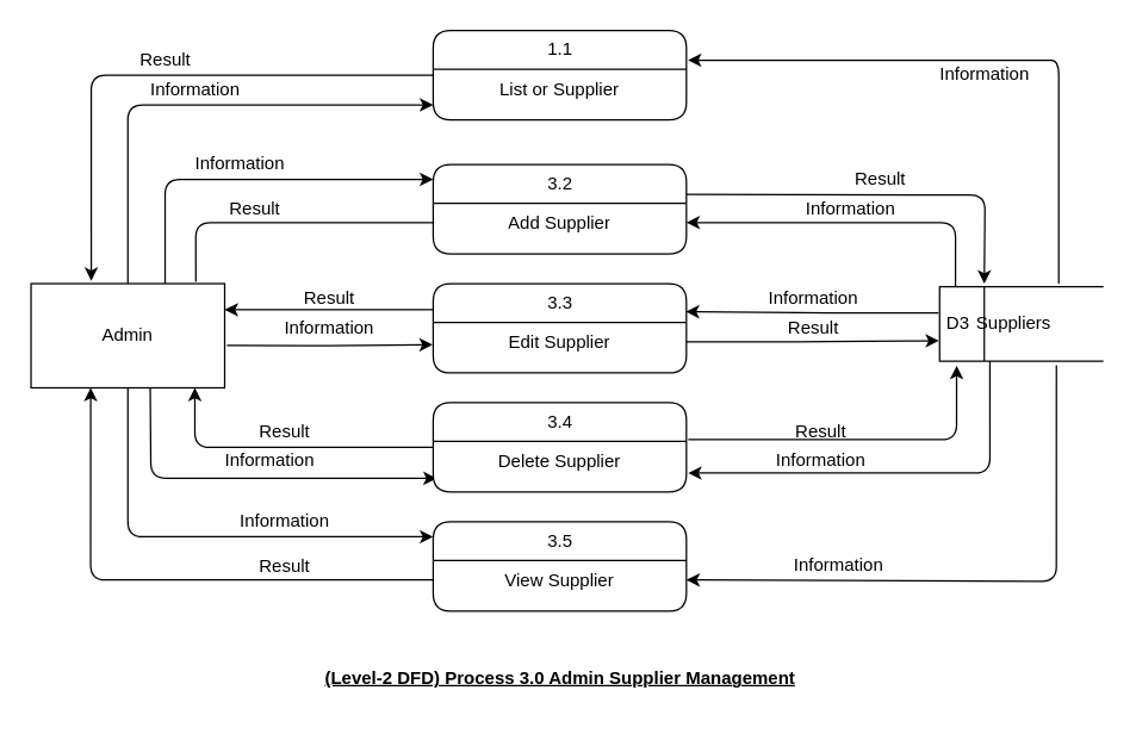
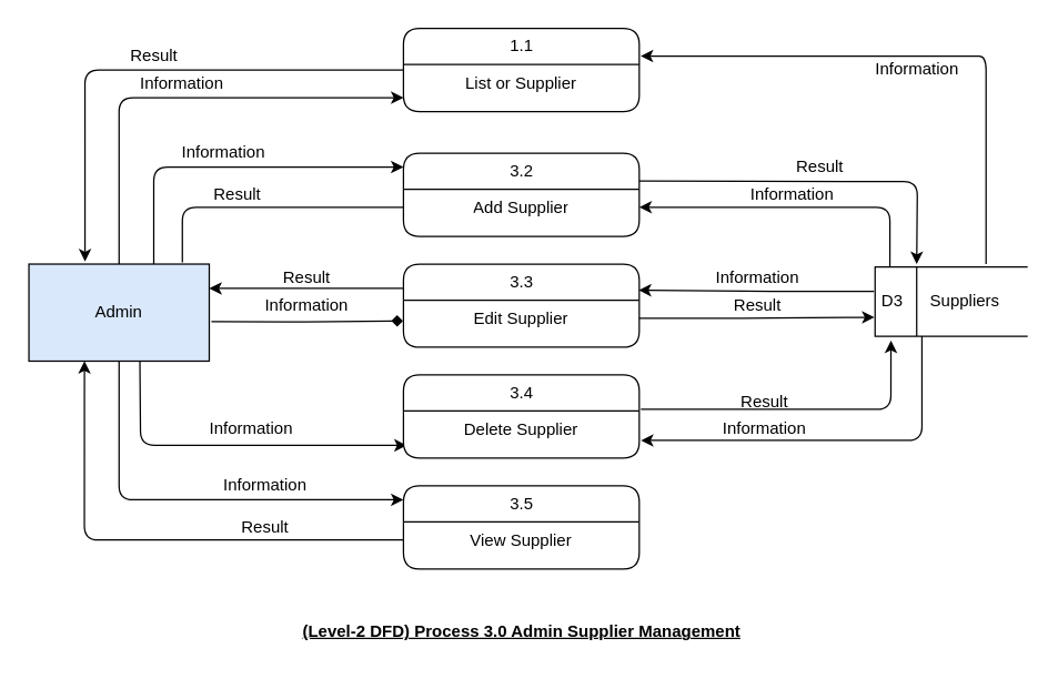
  <mxCell id="0" />
  <mxCell id="1" parent="0" />
- <mxCell id="2" value="Information" style="edgeStyle=orthogonalEdgeStyle;rounded=0;sketch=0;orthogonalLoop=1;jettySize=auto;entryX=-0.002;entryY=0.577;entryDx=0;entryDy=0;exitX=1.012;exitY=0.594;exitDx=0;exitDy=0;exitPerimeter=0;entryPerimeter=0;labelBackgroundColor=none;verticalAlign=middle;html=1;horizontal=1;labelPosition=center;verticalLabelPosition=middle;align=center;spacingLeft=0;jumpStyle=none;shadow=0;startSize=2;fontColor=#000000;fontSize=12;fontFamily=Helvetica;" parent="1" source="11" target="17" edge="1"><mxGeometry x="-0.004" y="11" relative="1" as="geometry"><mxPoint as="offset" /></mxGeometry></mxCell>
+ <mxCell id="2" value="Information" style="edgeStyle=orthogonalEdgeStyle;rounded=0;sketch=0;orthogonalLoop=1;jettySize=auto;entryX=-0.002;entryY=0.577;entryDx=0;entryDy=0;exitX=1.012;exitY=0.594;exitDx=0;exitDy=0;exitPerimeter=0;entryPerimeter=0;labelBackgroundColor=none;verticalAlign=middle;html=1;horizontal=1;labelPosition=center;verticalLabelPosition=middle;align=center;spacingLeft=0;jumpStyle=none;shadow=0;startSize=2;fontColor=#000000;fontSize=12;fontFamily=Helvetica;endArrow=diamond;" parent="1" source="11" target="17" edge="1"><mxGeometry x="-0.004" y="11" relative="1" as="geometry"><mxPoint as="offset" /></mxGeometry></mxCell>
  <mxCell id="3" value="Result" style="edgeStyle=orthogonalEdgeStyle;rounded=1;sketch=0;orthogonalLoop=1;jettySize=auto;html=1;entryX=0.311;entryY=-0.027;entryDx=0;entryDy=0;entryPerimeter=0;labelBackgroundColor=none;fontColor=#000000;fontSize=12;fontFamily=Helvetica;" parent="1" source="4" target="11" edge="1"><mxGeometry x="-0.021" y="-10" relative="1" as="geometry"><mxPoint as="offset" /></mxGeometry></mxCell>
  <mxCell id="4" value="1.1" style="swimlane;html=1;fontStyle=0;childLayout=stackLayout;horizontal=1;startSize=26;horizontalStack=0;resizeParent=1;resizeLast=0;collapsible=1;marginBottom=0;swimlaneFillColor=#ffffff;align=center;rounded=1;shadow=0;comic=0;labelBackgroundColor=none;strokeWidth=1;fontFamily=Helvetica;fontSize=12;fontColor=#000000;" parent="1" vertex="1"><mxGeometry x="290" y="20" width="170" height="60" as="geometry" /></mxCell>
  <mxCell id="5" value="&lt;font style=&quot;font-size: 12px;&quot;&gt;&lt;span style=&quot;font-size: 12px;&quot;&gt;List or Supplier&lt;/span&gt;&lt;/font&gt;" style="text;html=1;strokeColor=none;fillColor=none;spacingLeft=4;spacingRight=4;whiteSpace=wrap;overflow=hidden;rotatable=0;points=[[0,0.5],[1,0.5]];portConstraint=eastwest;fontColor=#000000;align=center;fontSize=12;fontFamily=Helvetica;" parent="4" vertex="1"><mxGeometry y="26" width="170" height="26" as="geometry" /></mxCell>
  <mxCell id="6" value="&lt;p class=&quot;MsoNormal&quot; style=&quot;font-size: 12px&quot;&gt;&lt;font style=&quot;font-size: 12px&quot;&gt;&lt;span style=&quot;font-size: 12px&quot;&gt;&lt;b style=&quot;font-size: 12px&quot;&gt;&lt;u style=&quot;font-size: 12px&quot;&gt;(Level-2 DFD) Process 3.0 Admin Supplier Management&lt;/u&gt;&lt;/b&gt;&lt;/span&gt;&lt;/font&gt;&lt;br style=&quot;font-size: 12px&quot;&gt;&lt;/p&gt;" style="text;html=1;align=center;verticalAlign=middle;resizable=0;points=[];autosize=1;strokeColor=none;fontColor=#000000;fontSize=12;fontFamily=Helvetica;" parent="1" vertex="1"><mxGeometry x="210" y="435" width="330" height="40" as="geometry" /></mxCell>
  <mxCell id="7" value="Information" style="edgeStyle=orthogonalEdgeStyle;curved=0;rounded=1;sketch=0;orthogonalLoop=1;jettySize=auto;html=1;entryX=0.014;entryY=0.951;entryDx=0;entryDy=0;entryPerimeter=0;labelBackgroundColor=none;fontColor=#000000;fontSize=12;fontFamily=Helvetica;" parent="1" target="20" edge="1"><mxGeometry x="0.112" y="12" relative="1" as="geometry"><mxPoint x="100" y="260" as="sourcePoint" /><mxPoint as="offset" /></mxGeometry></mxCell>
  <mxCell id="8" value="Information" style="edgeStyle=orthogonalEdgeStyle;curved=0;rounded=1;sketch=0;orthogonalLoop=1;jettySize=auto;html=1;labelBackgroundColor=none;fontColor=#000000;fontSize=12;fontFamily=Helvetica;" parent="1" source="11" edge="1"><mxGeometry x="0.344" y="10" relative="1" as="geometry"><mxPoint x="290" y="360" as="targetPoint" /><Array as="points"><mxPoint x="85" y="360" /><mxPoint x="290" y="360" /></Array><mxPoint as="offset" /></mxGeometry></mxCell>
  <mxCell id="9" value="Information" style="edgeStyle=orthogonalEdgeStyle;rounded=1;sketch=0;orthogonalLoop=1;jettySize=auto;html=1;labelBackgroundColor=none;fontColor=#000000;fontSize=12;fontFamily=Helvetica;" parent="1" edge="1"><mxGeometry x="0.015" y="10" relative="1" as="geometry"><mxPoint x="290" y="70" as="targetPoint" /><Array as="points"><mxPoint x="85" y="70" /><mxPoint x="290" y="70" /></Array><mxPoint x="85" y="190" as="sourcePoint" /><mxPoint as="offset" /></mxGeometry></mxCell>
  <mxCell id="10" value="Information" style="edgeStyle=orthogonalEdgeStyle;jumpStyle=none;orthogonalLoop=1;jettySize=auto;html=1;entryX=0;entryY=0.167;entryDx=0;entryDy=0;entryPerimeter=0;shadow=0;labelBackgroundColor=none;rounded=1;fontColor=#000000;fontSize=12;fontFamily=Helvetica;" parent="1" source="11" target="13" edge="1"><mxGeometry x="-0.04" y="10" relative="1" as="geometry"><Array as="points"><mxPoint x="110" y="120" /></Array><mxPoint as="offset" /></mxGeometry></mxCell>
- <mxCell id="11" value="&lt;font style=&quot;font-size: 12px;&quot;&gt;Admin&lt;/font&gt;" style="rounded=0;whiteSpace=wrap;html=1;fontColor=#000000;fontSize=12;fontFamily=Helvetica;" parent="1" vertex="1"><mxGeometry x="20" y="190" width="130" height="70" as="geometry" /></mxCell>
+ <mxCell id="11" value="&lt;font style=&quot;font-size: 12px;&quot;&gt;Admin&lt;/font&gt;" style="rounded=0;whiteSpace=wrap;html=1;fontColor=#000000;fontSize=12;fontFamily=Helvetica;fillColor=#dae8fc;" parent="1" vertex="1"><mxGeometry x="20" y="190" width="130" height="70" as="geometry" /></mxCell>
  <mxCell id="12" value="Result" style="edgeStyle=orthogonalEdgeStyle;curved=0;rounded=1;sketch=0;orthogonalLoop=1;jettySize=auto;html=1;labelBackgroundColor=none;fontColor=#000000;fontSize=12;fontFamily=Helvetica;" parent="1" edge="1"><mxGeometry y="10" relative="1" as="geometry"><mxPoint x="460" y="130" as="sourcePoint" /><mxPoint x="660" y="190" as="targetPoint" /><mxPoint as="offset" /></mxGeometry></mxCell>
  <mxCell id="13" value="3.2" style="swimlane;html=1;fontStyle=0;childLayout=stackLayout;horizontal=1;startSize=26;horizontalStack=0;resizeParent=1;resizeLast=0;collapsible=1;marginBottom=0;swimlaneFillColor=#ffffff;align=center;rounded=1;shadow=0;comic=0;labelBackgroundColor=none;strokeWidth=1;fontFamily=Helvetica;fontSize=12;fontColor=#000000;" parent="1" vertex="1"><mxGeometry x="290" y="110" width="170" height="60" as="geometry" /></mxCell>
  <mxCell id="14" value="&lt;span id=&quot;docs-internal-guid-f91e8f93-7fff-7fc4-d953-1c8a1edfba7c&quot; style=&quot;font-size: 12px;&quot;&gt;&lt;span style=&quot;font-size: 12px; background-color: transparent; vertical-align: baseline;&quot;&gt;Add&amp;nbsp;&lt;/span&gt;&lt;/span&gt;&lt;span style=&quot;font-size: 12px;&quot;&gt;Supplier&lt;/span&gt;" style="text;html=1;strokeColor=none;fillColor=none;spacingLeft=4;spacingRight=4;whiteSpace=wrap;overflow=hidden;rotatable=0;points=[[0,0.5],[1,0.5]];portConstraint=eastwest;fontColor=#000000;align=center;fontSize=12;fontFamily=Helvetica;" parent="13" vertex="1"><mxGeometry y="26" width="170" height="26" as="geometry" /></mxCell>
  <mxCell id="15" value="Result" style="edgeStyle=orthogonalEdgeStyle;curved=0;rounded=1;sketch=0;orthogonalLoop=1;jettySize=auto;html=1;entryX=1;entryY=0.25;entryDx=0;entryDy=0;exitX=0;exitY=0.292;exitDx=0;exitDy=0;exitPerimeter=0;labelBackgroundColor=none;fontColor=#000000;fontSize=12;fontFamily=Helvetica;" parent="1" source="16" target="11" edge="1"><mxGeometry y="-8" relative="1" as="geometry"><mxPoint x="153" y="215" as="targetPoint" /><mxPoint as="offset" /></mxGeometry></mxCell>
  <mxCell id="16" value="3.3" style="swimlane;html=1;fontStyle=0;childLayout=stackLayout;horizontal=1;startSize=26;horizontalStack=0;resizeParent=1;resizeLast=0;collapsible=1;marginBottom=0;swimlaneFillColor=#ffffff;align=center;rounded=1;shadow=0;comic=0;labelBackgroundColor=none;strokeWidth=1;fontFamily=Helvetica;fontSize=12;fontColor=#000000;" parent="1" vertex="1"><mxGeometry x="290" y="190" width="170" height="60" as="geometry" /></mxCell>
  <mxCell id="17" value="&lt;span id=&quot;docs-internal-guid-7f49682c-7fff-a4d6-9a9d-0c810e85ffbc&quot; style=&quot;font-size: 12px;&quot;&gt;&lt;span style=&quot;font-size: 12px; background-color: transparent; vertical-align: baseline;&quot;&gt;Edit&amp;nbsp;&lt;/span&gt;&lt;/span&gt;&lt;span style=&quot;font-size: 12px;&quot;&gt;Supplier&lt;/span&gt;" style="text;html=1;strokeColor=none;fillColor=none;spacingLeft=4;spacingRight=4;whiteSpace=wrap;overflow=hidden;rotatable=0;points=[[0,0.5],[1,0.5]];portConstraint=eastwest;fontColor=#000000;align=center;fontSize=12;fontFamily=Helvetica;" parent="16" vertex="1"><mxGeometry y="26" width="170" height="26" as="geometry" /></mxCell>
- <mxCell id="18" value="Result" style="edgeStyle=orthogonalEdgeStyle;curved=0;rounded=1;sketch=0;orthogonalLoop=1;jettySize=auto;html=1;entryX=0.846;entryY=1;entryDx=0;entryDy=0;entryPerimeter=0;labelBackgroundColor=none;fontColor=#000000;fontSize=12;fontFamily=Helvetica;" parent="1" source="19" target="11" edge="1"><mxGeometry y="-10" relative="1" as="geometry"><mxPoint as="offset" /></mxGeometry></mxCell>
  <mxCell id="19" value="3.4" style="swimlane;html=1;fontStyle=0;childLayout=stackLayout;horizontal=1;startSize=26;horizontalStack=0;resizeParent=1;resizeLast=0;collapsible=1;marginBottom=0;swimlaneFillColor=#ffffff;align=center;rounded=1;shadow=0;comic=0;labelBackgroundColor=none;strokeWidth=1;fontFamily=Helvetica;fontSize=12;fontColor=#000000;" parent="1" vertex="1"><mxGeometry x="290" y="270" width="170" height="60" as="geometry" /></mxCell>
  <mxCell id="20" value="&lt;span id=&quot;docs-internal-guid-ec00c497-7fff-d599-0a47-b24389822d92&quot; style=&quot;font-size: 12px;&quot;&gt;&lt;span style=&quot;font-size: 12px; background-color: transparent; vertical-align: baseline;&quot;&gt;Delete&amp;nbsp;&lt;/span&gt;&lt;/span&gt;&lt;span style=&quot;font-size: 12px;&quot;&gt;Supplier&lt;/span&gt;" style="text;html=1;strokeColor=none;fillColor=none;spacingLeft=4;spacingRight=4;whiteSpace=wrap;overflow=hidden;rotatable=0;points=[[0,0.5],[1,0.5]];portConstraint=eastwest;fontColor=#000000;align=center;fontSize=12;fontFamily=Helvetica;" parent="19" vertex="1"><mxGeometry y="26" width="170" height="26" as="geometry" /></mxCell>
  <mxCell id="21" value="3.5" style="swimlane;html=1;fontStyle=0;childLayout=stackLayout;horizontal=1;startSize=26;horizontalStack=0;resizeParent=1;resizeLast=0;collapsible=1;marginBottom=0;swimlaneFillColor=#ffffff;align=center;rounded=1;shadow=0;comic=0;labelBackgroundColor=none;strokeWidth=1;fontFamily=Helvetica;fontSize=12;fontColor=#000000;" parent="1" vertex="1"><mxGeometry x="290" y="350" width="170" height="60" as="geometry" /></mxCell>
  <mxCell id="22" value="&lt;span id=&quot;docs-internal-guid-54e838d1-7fff-f729-35b7-6f94d2176117&quot; style=&quot;font-size: 12px;&quot;&gt;&lt;span style=&quot;font-size: 12px; background-color: transparent; vertical-align: baseline;&quot;&gt;View&amp;nbsp;&lt;/span&gt;&lt;/span&gt;&lt;span style=&quot;font-size: 12px;&quot;&gt;Supplier&lt;/span&gt;" style="text;html=1;strokeColor=none;fillColor=none;spacingLeft=4;spacingRight=4;whiteSpace=wrap;overflow=hidden;rotatable=0;points=[[0,0.5],[1,0.5]];portConstraint=eastwest;fontColor=#000000;align=center;fontSize=12;fontFamily=Helvetica;" parent="21" vertex="1"><mxGeometry y="26" width="170" height="26" as="geometry" /></mxCell>
  <mxCell id="23" value="&#10;&#10;&lt;span style=&quot;font-size: 12px; font-style: normal; font-weight: 400; letter-spacing: normal; text-align: center; text-indent: 0px; text-transform: none; word-spacing: 0px; display: inline; float: none;&quot;&gt;Information&lt;/span&gt;&#10;&#10;" style="edgeStyle=orthogonalEdgeStyle;curved=0;rounded=1;sketch=0;orthogonalLoop=1;jettySize=auto;html=1;entryX=1;entryY=0.5;entryDx=0;entryDy=0;exitX=0.097;exitY=0;exitDx=0;exitDy=0;exitPerimeter=0;labelBackgroundColor=none;fontColor=#000000;fontSize=12;fontFamily=Helvetica;" parent="1" source="27" target="14" edge="1"><mxGeometry x="0.017" y="-9" relative="1" as="geometry"><mxPoint x="640" y="180" as="sourcePoint" /><mxPoint as="offset" /></mxGeometry></mxCell>
  <mxCell id="24" value="&#10;&#10;&lt;span style=&quot;font-size: 12px; font-style: normal; font-weight: 400; letter-spacing: normal; text-align: center; text-indent: 0px; text-transform: none; word-spacing: 0px; display: inline; float: none;&quot;&gt;Information&lt;/span&gt;&#10;&#10;" style="edgeStyle=orthogonalEdgeStyle;curved=0;rounded=1;sketch=0;orthogonalLoop=1;jettySize=auto;html=1;entryX=0.998;entryY=0.313;entryDx=0;entryDy=0;entryPerimeter=0;exitX=-0.007;exitY=0.352;exitDx=0;exitDy=0;exitPerimeter=0;labelBackgroundColor=none;fontColor=#000000;fontSize=12;fontFamily=Helvetica;" parent="1" source="27" target="16" edge="1"><mxGeometry x="-0.002" y="-9" relative="1" as="geometry"><mxPoint as="offset" /></mxGeometry></mxCell>
  <mxCell id="25" value="&#10;&#10;&lt;span style=&quot;font-size: 12px; font-style: normal; font-weight: 400; letter-spacing: normal; text-align: center; text-indent: 0px; text-transform: none; word-spacing: 0px; display: inline; float: none;&quot;&gt;Information&lt;/span&gt;&#10;&#10;" style="edgeStyle=orthogonalEdgeStyle;curved=0;rounded=1;sketch=0;orthogonalLoop=1;jettySize=auto;html=1;entryX=1.007;entryY=0.815;entryDx=0;entryDy=0;entryPerimeter=0;exitX=0.307;exitY=0.993;exitDx=0;exitDy=0;exitPerimeter=0;labelBackgroundColor=none;fontColor=#000000;fontSize=12;fontFamily=Helvetica;" parent="1" source="27" target="20" edge="1"><mxGeometry x="0.361" y="-8" relative="1" as="geometry"><mxPoint as="offset" /></mxGeometry></mxCell>
- <mxCell id="26" value="&#10;&#10;&lt;span style=&quot;font-size: 12px; font-style: normal; font-weight: 400; letter-spacing: normal; text-align: center; text-indent: 0px; text-transform: none; word-spacing: 0px; display: inline; float: none;&quot;&gt;Information&lt;/span&gt;&#10;&#10;" style="edgeStyle=orthogonalEdgeStyle;curved=0;rounded=1;sketch=0;orthogonalLoop=1;jettySize=auto;html=1;exitX=0.713;exitY=1.057;exitDx=0;exitDy=0;exitPerimeter=0;labelBackgroundColor=none;entryX=1;entryY=0.5;entryDx=0;entryDy=0;fontColor=#000000;fontSize=12;fontFamily=Helvetica;" parent="1" source="27" target="22" edge="1"><mxGeometry x="0.482" y="-10" relative="1" as="geometry"><mxPoint x="463" y="390" as="targetPoint" /><Array as="points"><mxPoint x="708" y="390" /><mxPoint x="460" y="390" /></Array><mxPoint as="offset" /></mxGeometry></mxCell>
  <mxCell id="27" value="D3" style="html=1;dashed=0;whitespace=wrap;shape=mxgraph.dfd.dataStoreID;align=left;spacingLeft=3;points=[[0,0],[0.5,0],[1,0],[0,0.5],[1,0.5],[0,1],[0.5,1],[1,1]];fontColor=#000000;fontSize=12;fontFamily=Helvetica;" parent="1" vertex="1"><mxGeometry x="630" y="192" width="110" height="50" as="geometry" /></mxCell>
  <mxCell id="28" value="&#10;&#10;&lt;span style=&quot;font-size: 12px; font-style: normal; font-weight: 400; letter-spacing: normal; text-align: center; text-indent: 0px; text-transform: none; word-spacing: 0px; display: inline; float: none;&quot;&gt;Information&lt;/span&gt;&#10;&#10;" style="edgeStyle=orthogonalEdgeStyle;curved=0;rounded=1;sketch=0;orthogonalLoop=1;jettySize=auto;html=1;labelBackgroundColor=none;fontColor=#000000;fontSize=12;fontFamily=Helvetica;" parent="1" edge="1"><mxGeometry x="0.003" y="10" relative="1" as="geometry"><mxPoint x="710" y="190" as="sourcePoint" /><mxPoint x="461" y="40" as="targetPoint" /><Array as="points"><mxPoint x="700" y="40" /><mxPoint x="460" y="40" /></Array><mxPoint as="offset" /></mxGeometry></mxCell>
- <mxCell id="29" value="Suppliers" style="text;html=1;strokeColor=none;fillColor=none;align=center;verticalAlign=middle;whiteSpace=wrap;rounded=0;fontColor=#000000;fontSize=12;fontFamily=Helvetica;" parent="1" vertex="1"><mxGeometry x="655" y="207" width="50" height="20" as="geometry" /></mxCell>
+ <mxCell id="29" value="Suppliers" style="text;html=1;strokeColor=none;fillColor=none;align=center;verticalAlign=middle;whiteSpace=wrap;rounded=0;fontColor=#000000;fontSize=12;fontFamily=Helvetica;" parent="1" vertex="1"><mxGeometry x="670" y="207" width="50" height="20" as="geometry" /></mxCell>
  <mxCell id="30" value="Result" style="edgeStyle=orthogonalEdgeStyle;curved=0;rounded=1;sketch=0;orthogonalLoop=1;jettySize=auto;html=1;entryX=-0.004;entryY=0.728;entryDx=0;entryDy=0;entryPerimeter=0;labelBackgroundColor=none;fontColor=#000000;fontSize=12;fontFamily=Helvetica;" parent="1" source="17" target="27" edge="1"><mxGeometry x="0.006" y="8" relative="1" as="geometry"><mxPoint as="offset" /></mxGeometry></mxCell>
  <mxCell id="31" value="Result" style="edgeStyle=orthogonalEdgeStyle;curved=0;rounded=1;sketch=0;orthogonalLoop=1;jettySize=auto;html=1;entryX=0.104;entryY=1.064;entryDx=0;entryDy=0;entryPerimeter=0;exitX=1.007;exitY=-0.046;exitDx=0;exitDy=0;exitPerimeter=0;labelBackgroundColor=none;fontColor=#000000;fontSize=12;fontFamily=Helvetica;" parent="1" source="20" target="27" edge="1"><mxGeometry x="-0.227" y="5" relative="1" as="geometry"><mxPoint as="offset" /></mxGeometry></mxCell>
  <mxCell id="32" value="Result" style="edgeStyle=orthogonalEdgeStyle;curved=0;rounded=1;sketch=0;orthogonalLoop=1;jettySize=auto;html=1;entryX=0.851;entryY=-0.017;entryDx=0;entryDy=0;entryPerimeter=0;labelBackgroundColor=none;fontColor=#000000;fontSize=12;fontFamily=Helvetica;endArrow=none;" parent="1" source="14" target="11" edge="1"><mxGeometry x="0.205" y="-9" relative="1" as="geometry"><mxPoint as="offset" /></mxGeometry></mxCell>
  <mxCell id="33" value="Result" style="edgeStyle=orthogonalEdgeStyle;curved=0;rounded=1;sketch=0;orthogonalLoop=1;jettySize=auto;html=1;entryX=0.308;entryY=1;entryDx=0;entryDy=0;entryPerimeter=0;labelBackgroundColor=none;fontColor=#000000;fontSize=12;fontFamily=Helvetica;" parent="1" source="22" target="11" edge="1"><mxGeometry x="-0.443" y="-9" relative="1" as="geometry"><mxPoint as="offset" /></mxGeometry></mxCell>
